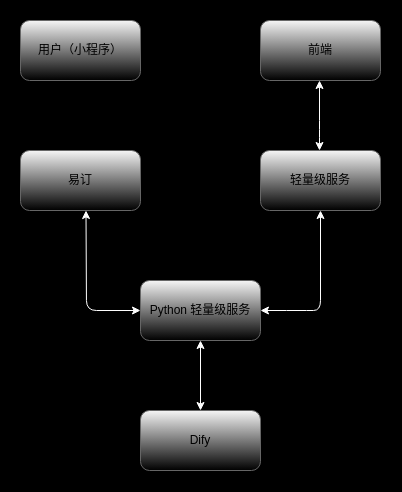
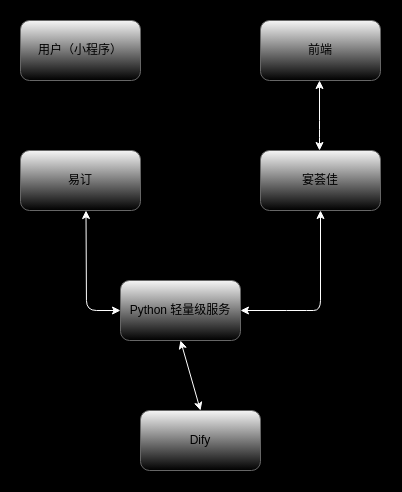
  <mxCell id="0" />
  <mxCell id="1" parent="0" />
  <mxCell id="2" style="edgeStyle=orthogonalEdgeStyle;rounded=1;orthogonalLoop=1;jettySize=auto;html=1;exitX=0.5;exitY=1;exitDx=0;exitDy=0;labelBackgroundColor=none;fontColor=default;" edge="1" parent="1"><mxGeometry relative="1" as="geometry"><mxPoint x="136" y="440" as="sourcePoint" /><mxPoint x="136" y="440" as="targetPoint" /></mxGeometry></mxCell>
  <mxCell id="3" value="用户（小程序）" style="rounded=1;whiteSpace=wrap;html=1;shadow=1;labelBackgroundColor=none;fillColor=#f5f5f5;gradientColor=#000000;strokeColor=#666666;" vertex="1" parent="1"><mxGeometry x="20" y="20" width="120" height="60" as="geometry" /></mxCell>
  <mxCell id="4" value="易订" style="whiteSpace=wrap;html=1;rounded=1;shadow=1;labelBackgroundColor=none;fillColor=#f5f5f5;gradientColor=default;strokeColor=#666666;" vertex="1" parent="1"><mxGeometry x="20" y="150" width="120" height="60" as="geometry" /></mxCell>
  <mxCell id="5" value="前端" style="rounded=1;whiteSpace=wrap;html=1;shadow=1;labelBackgroundColor=none;strokeColor=#666666;fillColor=#f5f5f5;gradientColor=#000000;" vertex="1" parent="1"><mxGeometry x="260" y="20" width="120" height="60" as="geometry" /></mxCell>
  <mxCell id="6" value="" style="edgeStyle=orthogonalEdgeStyle;rounded=0;orthogonalLoop=1;jettySize=auto;html=1;" edge="1" parent="1" source="8" target="5"><mxGeometry relative="1" as="geometry" /></mxCell>
  <mxCell id="7" value="" style="edgeStyle=orthogonalEdgeStyle;rounded=0;orthogonalLoop=1;jettySize=auto;html=1;" edge="1" parent="1" source="8" target="5"><mxGeometry relative="1" as="geometry" /></mxCell>
- <mxCell id="8" value="轻量级服务" style="whiteSpace=wrap;html=1;rounded=1;shadow=1;labelBackgroundColor=none;fillStyle=auto;fillColor=#f5f5f5;strokeColor=#666666;gradientColor=#000000;" vertex="1" parent="1"><mxGeometry x="260" y="150" width="120" height="60" as="geometry" /></mxCell>
+ <mxCell id="8" value="宴荟佳" style="whiteSpace=wrap;html=1;rounded=1;shadow=1;labelBackgroundColor=none;fillStyle=auto;fillColor=#f5f5f5;strokeColor=#666666;gradientColor=#000000;" vertex="1" parent="1"><mxGeometry x="260" y="150" width="120" height="60" as="geometry" /></mxCell>
  <mxCell id="9" value="" style="endArrow=classic;startArrow=classic;html=1;rounded=1;entryX=0.5;entryY=1;entryDx=0;entryDy=0;exitX=0.5;exitY=0;exitDx=0;exitDy=0;labelBackgroundColor=none;fontColor=default;strokeColor=#FFFFFF;" edge="1" parent="1"><mxGeometry width="50" height="50" relative="1" as="geometry"><mxPoint x="319" y="150" as="sourcePoint" /><mxPoint x="319" y="80" as="targetPoint" /><Array as="points"><mxPoint x="319" y="130" /></Array></mxGeometry></mxCell>
- <mxCell id="10" value="Python 轻量级服务" style="whiteSpace=wrap;html=1;rounded=1;shadow=1;labelBackgroundColor=none;fillColor=#f5f5f5;gradientColor=#000000;strokeColor=#666666;" vertex="1" parent="1"><mxGeometry x="140" y="280" width="120" height="60" as="geometry" /></mxCell>
+ <mxCell id="10" value="Python 轻量级服务" style="whiteSpace=wrap;html=1;rounded=1;shadow=1;labelBackgroundColor=none;fillColor=#f5f5f5;gradientColor=#000000;strokeColor=#666666;" vertex="1" parent="1"><mxGeometry x="120" y="280" width="120" height="60" as="geometry" /></mxCell>
  <mxCell id="11" value="" style="endArrow=classic;startArrow=classic;html=1;rounded=1;entryX=0.5;entryY=1;entryDx=0;entryDy=0;exitX=0;exitY=0.5;exitDx=0;exitDy=0;labelBackgroundColor=none;fontColor=default;strokeColor=#FFFFFF;" edge="1" parent="1" source="10"><mxGeometry width="50" height="50" relative="1" as="geometry"><mxPoint x="85.5" y="280" as="sourcePoint" /><mxPoint x="85.5" y="210" as="targetPoint" /><Array as="points"><mxPoint x="86" y="310" /></Array></mxGeometry></mxCell>
  <mxCell id="12" value="" style="endArrow=classic;startArrow=classic;html=1;rounded=1;entryX=0.5;entryY=1;entryDx=0;entryDy=0;exitX=1;exitY=0.5;exitDx=0;exitDy=0;labelBackgroundColor=none;fontColor=default;strokeColor=#FFFFFF;" edge="1" parent="1" source="10" target="8"><mxGeometry width="50" height="50" relative="1" as="geometry"><mxPoint x="280.5" y="340" as="sourcePoint" /><mxPoint x="226" y="240" as="targetPoint" /><Array as="points"><mxPoint x="296" y="310" /><mxPoint x="320" y="310" /></Array></mxGeometry></mxCell>
  <mxCell id="13" value="" style="endArrow=classic;startArrow=classic;html=1;rounded=1;entryX=0.5;entryY=1;entryDx=0;entryDy=0;exitX=0.5;exitY=0;exitDx=0;exitDy=0;labelBackgroundColor=none;fontColor=default;strokeColor=#FFFFFF;" edge="1" parent="1" target="10"><mxGeometry width="50" height="50" relative="1" as="geometry"><mxPoint x="200" y="410" as="sourcePoint" /><mxPoint x="216" y="350" as="targetPoint" /></mxGeometry></mxCell>
  <mxCell id="14" value="Dify" style="whiteSpace=wrap;html=1;rounded=1;shadow=1;labelBackgroundColor=none;fillColor=#f5f5f5;gradientColor=#000000;strokeColor=#666666;" vertex="1" parent="1"><mxGeometry x="140" y="410" width="120" height="60" as="geometry" /></mxCell>
